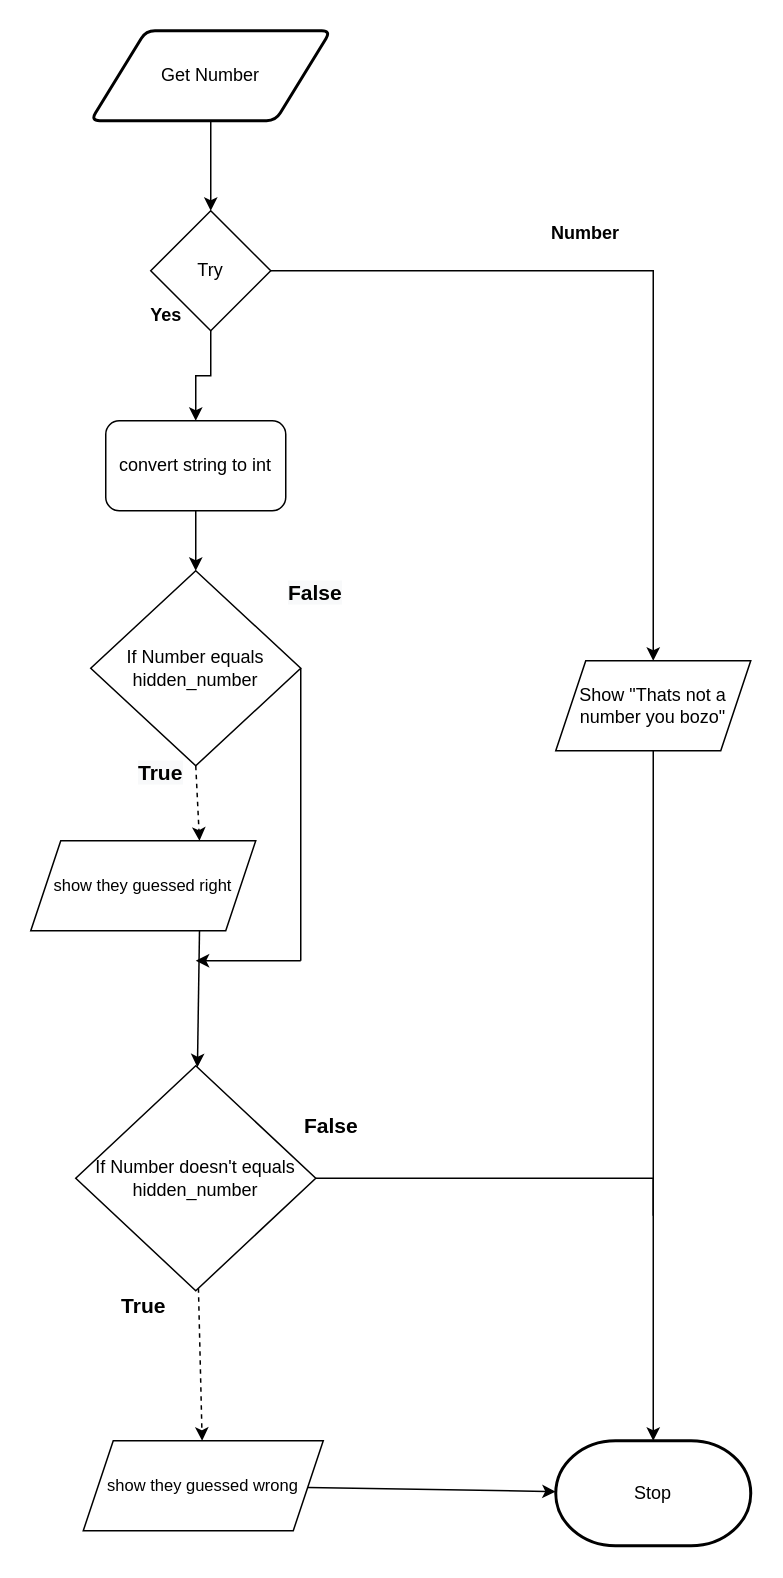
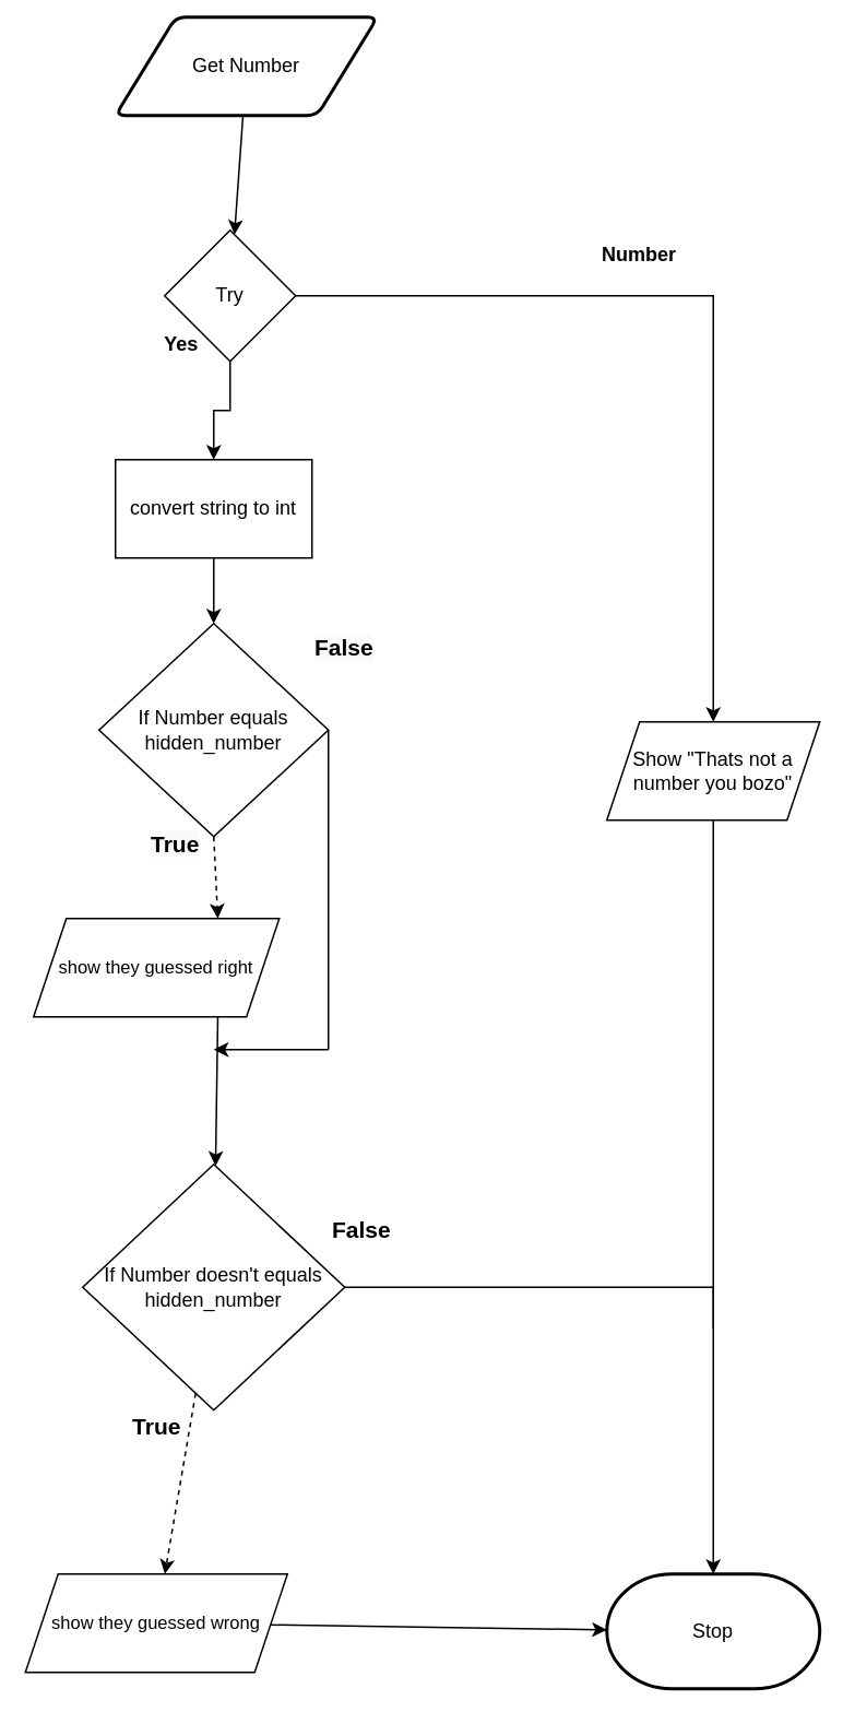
  <mxCell id="0" />
  <mxCell id="1" parent="0" />
  <mxCell id="2" value="" style="edgeStyle=none;html=1;" edge="1" parent="1" source="3" target="21"><mxGeometry relative="1" as="geometry" /></mxCell>
- <mxCell id="3" value="Get Number" style="shape=parallelogram;html=1;strokeWidth=2;perimeter=parallelogramPerimeter;whiteSpace=wrap;rounded=1;arcSize=12;size=0.23;" parent="1" vertex="1"><mxGeometry x="60" y="20" width="160" height="60" as="geometry" /></mxCell>
+ <mxCell id="3" value="Get Number" style="shape=parallelogram;html=1;strokeWidth=2;perimeter=parallelogramPerimeter;whiteSpace=wrap;rounded=1;arcSize=12;size=0.23;" parent="1" vertex="1"><mxGeometry x="70" y="10" width="160" height="60" as="geometry" /></mxCell>
  <mxCell id="4" value="Stop" style="strokeWidth=2;html=1;shape=mxgraph.flowchart.terminator;whiteSpace=wrap;" parent="1" vertex="1"><mxGeometry x="370" y="960" width="130" height="70" as="geometry" /></mxCell>
  <mxCell id="5" value="If Number equals hidden_number" style="rhombus;whiteSpace=wrap;html=1;" parent="1" vertex="1"><mxGeometry x="60" y="380" width="140" height="130" as="geometry" /></mxCell>
  <mxCell id="6" value="" style="edgeStyle=none;rounded=1;html=1;labelBackgroundColor=default;fontFamily=Helvetica;fontSize=11;fontColor=default;endArrow=classic;strokeColor=default;elbow=vertical;dashed=1;" parent="1" source="8" target="12" edge="1"><mxGeometry relative="1" as="geometry" /></mxCell>
  <mxCell id="7" value="" style="edgeStyle=orthogonalEdgeStyle;rounded=0;html=1;entryX=0.5;entryY=0;entryDx=0;entryDy=0;entryPerimeter=0;" edge="1" parent="1" source="8" target="4"><mxGeometry relative="1" as="geometry"><mxPoint x="410" y="785" as="targetPoint" /></mxGeometry></mxCell>
  <mxCell id="8" value="If Number doesn't equals hidden_number" style="rhombus;whiteSpace=wrap;html=1;" parent="1" vertex="1"><mxGeometry x="50" y="710" width="160" height="150" as="geometry" /></mxCell>
  <mxCell id="9" value="" style="edgeStyle=none;rounded=1;html=1;labelBackgroundColor=default;fontFamily=Helvetica;fontSize=11;fontColor=default;endArrow=classic;strokeColor=default;elbow=vertical;exitX=0.75;exitY=1;exitDx=0;exitDy=0;" parent="1" source="10" target="8" edge="1"><mxGeometry relative="1" as="geometry"><mxPoint x="130" y="630" as="sourcePoint" /></mxGeometry></mxCell>
  <mxCell id="10" value="show they guessed right" style="shape=parallelogram;perimeter=parallelogramPerimeter;whiteSpace=wrap;html=1;fixedSize=1;fontFamily=Helvetica;fontSize=11;fontColor=default;" parent="1" vertex="1"><mxGeometry x="20" y="560" width="150" height="60" as="geometry" /></mxCell>
  <mxCell id="11" value="" style="edgeStyle=none;rounded=1;html=1;labelBackgroundColor=default;fontFamily=Helvetica;fontSize=11;fontColor=default;endArrow=classic;strokeColor=default;elbow=vertical;" parent="1" source="12" target="4" edge="1"><mxGeometry relative="1" as="geometry" /></mxCell>
- <mxCell id="12" value="show they guessed wrong" style="shape=parallelogram;perimeter=parallelogramPerimeter;whiteSpace=wrap;html=1;fixedSize=1;fontFamily=Helvetica;fontSize=11;fontColor=default;" parent="1" vertex="1"><mxGeometry x="55" y="960" width="160" height="60" as="geometry" /></mxCell>
+ <mxCell id="12" value="show they guessed wrong" style="shape=parallelogram;perimeter=parallelogramPerimeter;whiteSpace=wrap;html=1;fixedSize=1;fontFamily=Helvetica;fontSize=11;fontColor=default;" parent="1" vertex="1"><mxGeometry x="15" y="960" width="160" height="60" as="geometry" /></mxCell>
  <mxCell id="13" value="" style="endArrow=classic;html=1;rounded=1;labelBackgroundColor=default;fontFamily=Helvetica;fontSize=11;fontColor=default;strokeColor=default;elbow=vertical;exitX=0.5;exitY=1;exitDx=0;exitDy=0;entryX=0.75;entryY=0;entryDx=0;entryDy=0;dashed=1;" parent="1" source="5" target="10" edge="1"><mxGeometry width="50" height="50" relative="1" as="geometry"><mxPoint x="330" y="550" as="sourcePoint" /><mxPoint x="130" y="550" as="targetPoint" /></mxGeometry></mxCell>
  <mxCell id="14" value="" style="endArrow=classic;html=1;rounded=1;labelBackgroundColor=default;fontFamily=Helvetica;fontSize=11;fontColor=default;strokeColor=default;elbow=vertical;" parent="1" edge="1"><mxGeometry width="50" height="50" relative="1" as="geometry"><mxPoint x="200" y="640" as="sourcePoint" /><mxPoint x="130" y="640" as="targetPoint" /></mxGeometry></mxCell>
  <mxCell id="15" value="&lt;font style=&quot;font-size: 14px&quot;&gt;&lt;b&gt;False&lt;/b&gt;&lt;/font&gt;" style="text;html=1;align=center;verticalAlign=middle;resizable=0;points=[];autosize=1;strokeColor=none;fillColor=none;fontSize=11;fontFamily=Helvetica;fontColor=default;" parent="1" vertex="1"><mxGeometry x="195" y="740" width="50" height="20" as="geometry" /></mxCell>
  <mxCell id="16" value="&lt;b style=&quot;color: rgb(0, 0, 0); font-family: helvetica; font-size: 14px; font-style: normal; letter-spacing: normal; text-align: center; text-indent: 0px; text-transform: none; word-spacing: 0px; background-color: rgb(248, 249, 250);&quot;&gt;False&lt;/b&gt;" style="text;whiteSpace=wrap;html=1;fontSize=14;fontFamily=Helvetica;fontColor=default;" parent="1" vertex="1"><mxGeometry x="190" y="380" width="60" height="30" as="geometry" /></mxCell>
  <mxCell id="17" value="&lt;b&gt;True&lt;/b&gt;" style="text;html=1;align=center;verticalAlign=middle;resizable=0;points=[];autosize=1;strokeColor=none;fillColor=none;fontSize=14;fontFamily=Helvetica;fontColor=default;" parent="1" vertex="1"><mxGeometry x="70" y="860" width="50" height="20" as="geometry" /></mxCell>
  <mxCell id="18" value="&lt;b style=&quot;color: rgb(0, 0, 0); font-family: helvetica; font-size: 14px; font-style: normal; letter-spacing: normal; text-align: center; text-indent: 0px; text-transform: none; word-spacing: 0px; background-color: rgb(248, 249, 250);&quot;&gt;True&lt;/b&gt;" style="text;whiteSpace=wrap;html=1;fontSize=14;fontFamily=Helvetica;fontColor=default;" parent="1" vertex="1"><mxGeometry x="90" y="500" width="60" height="30" as="geometry" /></mxCell>
  <mxCell id="19" value="" style="endArrow=none;html=1;exitX=1;exitY=0.5;exitDx=0;exitDy=0;" edge="1" parent="1" source="5"><mxGeometry width="50" height="50" relative="1" as="geometry"><mxPoint x="250" y="660" as="sourcePoint" /><mxPoint x="200" y="640" as="targetPoint" /><Array as="points"><mxPoint x="200" y="570" /></Array></mxGeometry></mxCell>
  <mxCell id="20" value="" style="edgeStyle=orthogonalEdgeStyle;rounded=0;html=1;" edge="1" parent="1" source="21" target="27"><mxGeometry relative="1" as="geometry" /></mxCell>
  <mxCell id="21" value="Try" style="rhombus;whiteSpace=wrap;html=1;" vertex="1" parent="1"><mxGeometry x="100" y="140" width="80" height="80" as="geometry" /></mxCell>
  <mxCell id="22" value="&lt;b&gt;Yes&lt;/b&gt;" style="text;html=1;align=center;verticalAlign=middle;resizable=0;points=[];autosize=1;strokeColor=none;fillColor=none;" vertex="1" parent="1"><mxGeometry x="90" y="200" width="40" height="20" as="geometry" /></mxCell>
  <mxCell id="23" value="&lt;b&gt;Number&lt;/b&gt;" style="text;html=1;strokeColor=none;fillColor=none;align=center;verticalAlign=middle;whiteSpace=wrap;rounded=0;" vertex="1" parent="1"><mxGeometry x="360" y="140" width="60" height="30" as="geometry" /></mxCell>
  <mxCell id="24" value="Show &quot;Thats not a number you bozo&quot;" style="shape=parallelogram;perimeter=parallelogramPerimeter;whiteSpace=wrap;html=1;fixedSize=1;" vertex="1" parent="1"><mxGeometry x="370" y="440" width="130" height="60" as="geometry" /></mxCell>
  <mxCell id="25" value="" style="endArrow=classic;html=1;exitX=1;exitY=0.5;exitDx=0;exitDy=0;entryX=0.5;entryY=0;entryDx=0;entryDy=0;edgeStyle=orthogonalEdgeStyle;rounded=0;" edge="1" parent="1" source="21" target="24"><mxGeometry width="50" height="50" relative="1" as="geometry"><mxPoint x="290" y="510" as="sourcePoint" /><mxPoint x="340" y="460" as="targetPoint" /></mxGeometry></mxCell>
  <mxCell id="26" value="" style="edgeStyle=orthogonalEdgeStyle;rounded=0;html=1;" edge="1" parent="1" source="27" target="5"><mxGeometry relative="1" as="geometry" /></mxCell>
- <mxCell id="27" value="convert string to int" style="whiteSpace=wrap;html=1;rounded=1;" vertex="1" parent="1"><mxGeometry x="70" y="280" width="120" height="60" as="geometry" /></mxCell>
+ <mxCell id="27" value="convert string to int" style="whiteSpace=wrap;html=1;" vertex="1" parent="1"><mxGeometry x="70" y="280" width="120" height="60" as="geometry" /></mxCell>
  <mxCell id="28" value="" style="endArrow=none;html=1;rounded=0;exitX=0.5;exitY=1;exitDx=0;exitDy=0;" edge="1" parent="1" source="24"><mxGeometry width="50" height="50" relative="1" as="geometry"><mxPoint x="290" y="630" as="sourcePoint" /><mxPoint x="435" y="810" as="targetPoint" /><Array as="points" /></mxGeometry></mxCell>
